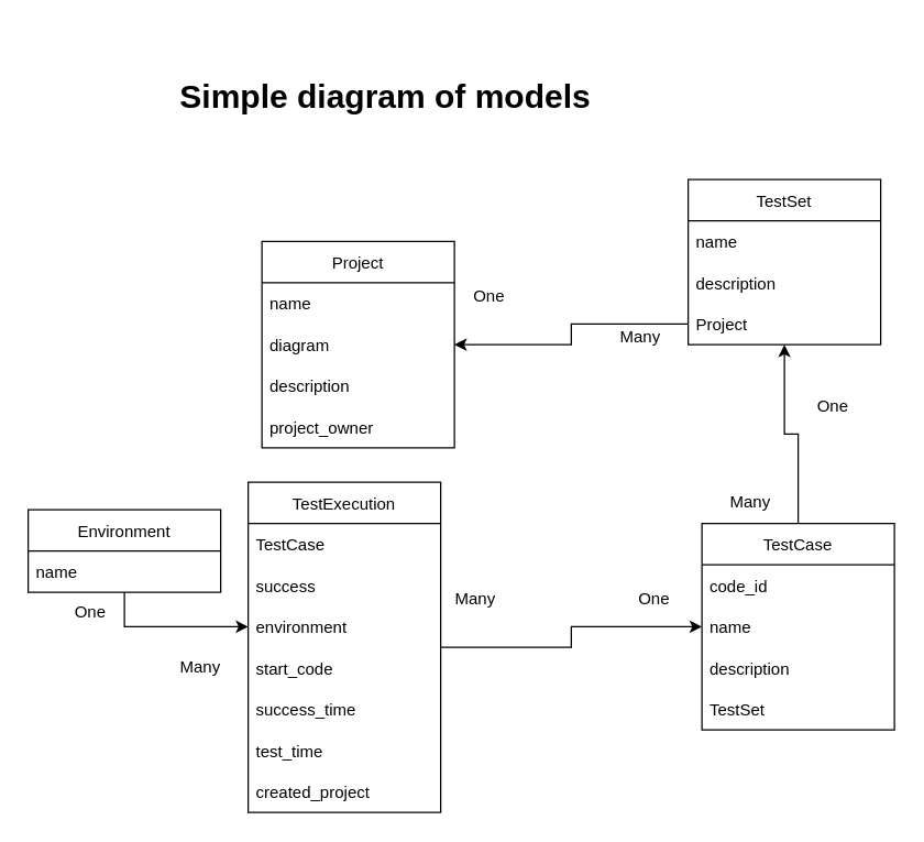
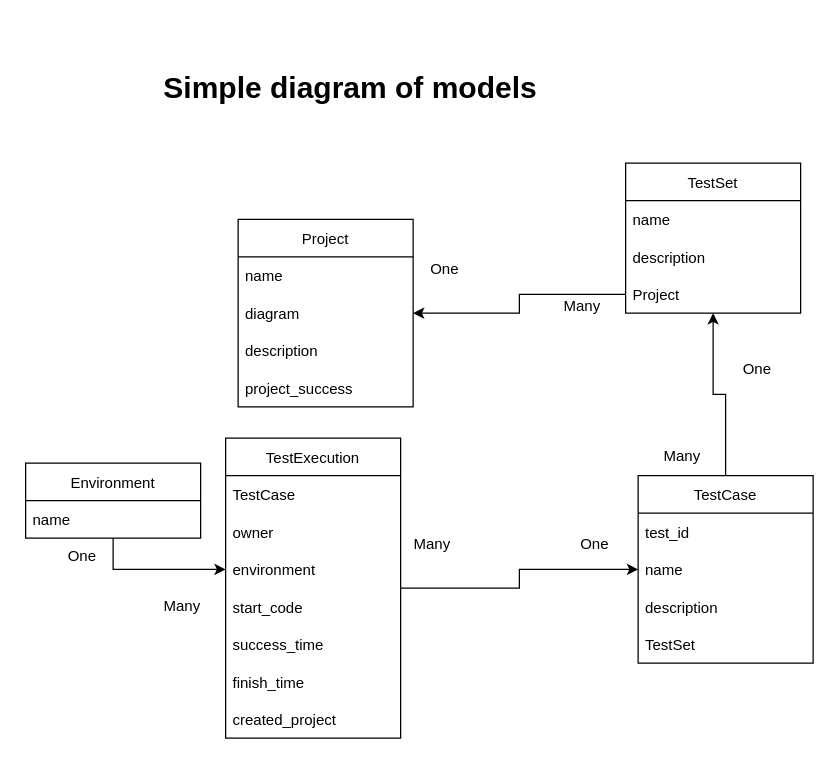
  <mxCell id="0" />
  <mxCell id="1" parent="0" />
  <mxCell id="2" value="Project" style="swimlane;fontStyle=0;childLayout=stackLayout;horizontal=1;startSize=30;horizontalStack=0;resizeParent=1;resizeParentMax=0;resizeLast=0;collapsible=1;marginBottom=0;" vertex="1" parent="1"><mxGeometry x="190" y="175" width="140" height="150" as="geometry" /></mxCell>
  <mxCell id="3" value="name" style="text;strokeColor=none;fillColor=none;align=left;verticalAlign=middle;spacingLeft=4;spacingRight=4;overflow=hidden;points=[[0,0.5],[1,0.5]];portConstraint=eastwest;rotatable=0;" vertex="1" parent="2"><mxGeometry y="30" width="140" height="30" as="geometry" /></mxCell>
  <mxCell id="4" value="diagram" style="text;strokeColor=none;fillColor=none;align=left;verticalAlign=middle;spacingLeft=4;spacingRight=4;overflow=hidden;points=[[0,0.5],[1,0.5]];portConstraint=eastwest;rotatable=0;" vertex="1" parent="2"><mxGeometry y="60" width="140" height="30" as="geometry" /></mxCell>
  <mxCell id="5" value="description    " style="text;strokeColor=none;fillColor=none;align=left;verticalAlign=middle;spacingLeft=4;spacingRight=4;overflow=hidden;points=[[0,0.5],[1,0.5]];portConstraint=eastwest;rotatable=0;" vertex="1" parent="2"><mxGeometry y="90" width="140" height="30" as="geometry" /></mxCell>
- <mxCell id="6" value="project_owner" style="text;strokeColor=none;fillColor=none;align=left;verticalAlign=middle;spacingLeft=4;spacingRight=4;overflow=hidden;points=[[0,0.5],[1,0.5]];portConstraint=eastwest;rotatable=0;" vertex="1" parent="2"><mxGeometry y="120" width="140" height="30" as="geometry" /></mxCell>
+ <mxCell id="6" value="project_success" style="text;strokeColor=none;fillColor=none;align=left;verticalAlign=middle;spacingLeft=4;spacingRight=4;overflow=hidden;points=[[0,0.5],[1,0.5]];portConstraint=eastwest;rotatable=0;" vertex="1" parent="2"><mxGeometry y="120" width="140" height="30" as="geometry" /></mxCell>
  <mxCell id="7" value="&lt;h1&gt;Simple diagram of models&lt;/h1&gt;" style="text;html=1;align=center;verticalAlign=middle;whiteSpace=wrap;rounded=0;perimeterSpacing=0;glass=0;fillColor=none;" vertex="1" parent="1"><mxGeometry x="105" y="20" width="350" height="100" as="geometry" /></mxCell>
  <mxCell id="8" style="edgeStyle=orthogonalEdgeStyle;rounded=0;orthogonalLoop=1;jettySize=auto;html=1;" edge="1" parent="1" source="9" target="18"><mxGeometry relative="1" as="geometry" /></mxCell>
  <mxCell id="9" value="TestExecution" style="swimlane;fontStyle=0;childLayout=stackLayout;horizontal=1;startSize=30;horizontalStack=0;resizeParent=1;resizeParentMax=0;resizeLast=0;collapsible=1;marginBottom=0;" vertex="1" parent="1"><mxGeometry x="180" y="350" width="140" height="240" as="geometry" /></mxCell>
  <mxCell id="10" value="TestCase" style="text;strokeColor=none;fillColor=none;align=left;verticalAlign=middle;spacingLeft=4;spacingRight=4;overflow=hidden;points=[[0,0.5],[1,0.5]];portConstraint=eastwest;rotatable=0;" vertex="1" parent="9"><mxGeometry y="30" width="140" height="30" as="geometry" /></mxCell>
- <mxCell id="11" value="success" style="text;strokeColor=none;fillColor=none;align=left;verticalAlign=middle;spacingLeft=4;spacingRight=4;overflow=hidden;points=[[0,0.5],[1,0.5]];portConstraint=eastwest;rotatable=0;" vertex="1" parent="9"><mxGeometry y="60" width="140" height="30" as="geometry" /></mxCell>
+ <mxCell id="11" value="owner" style="text;strokeColor=none;fillColor=none;align=left;verticalAlign=middle;spacingLeft=4;spacingRight=4;overflow=hidden;points=[[0,0.5],[1,0.5]];portConstraint=eastwest;rotatable=0;" vertex="1" parent="9"><mxGeometry y="60" width="140" height="30" as="geometry" /></mxCell>
  <mxCell id="12" value="environment" style="text;strokeColor=none;fillColor=none;align=left;verticalAlign=middle;spacingLeft=4;spacingRight=4;overflow=hidden;points=[[0,0.5],[1,0.5]];portConstraint=eastwest;rotatable=0;" vertex="1" parent="9"><mxGeometry y="90" width="140" height="30" as="geometry" /></mxCell>
  <mxCell id="13" value="start_code" style="text;strokeColor=none;fillColor=none;align=left;verticalAlign=middle;spacingLeft=4;spacingRight=4;overflow=hidden;points=[[0,0.5],[1,0.5]];portConstraint=eastwest;rotatable=0;" vertex="1" parent="9"><mxGeometry y="120" width="140" height="30" as="geometry" /></mxCell>
  <mxCell id="14" value="success_time" style="text;strokeColor=none;fillColor=none;align=left;verticalAlign=middle;spacingLeft=4;spacingRight=4;overflow=hidden;points=[[0,0.5],[1,0.5]];portConstraint=eastwest;rotatable=0;" vertex="1" parent="9"><mxGeometry y="150" width="140" height="30" as="geometry" /></mxCell>
- <mxCell id="15" value="test_time" style="text;strokeColor=none;fillColor=none;align=left;verticalAlign=middle;spacingLeft=4;spacingRight=4;overflow=hidden;points=[[0,0.5],[1,0.5]];portConstraint=eastwest;rotatable=0;" vertex="1" parent="9"><mxGeometry y="180" width="140" height="30" as="geometry" /></mxCell>
+ <mxCell id="15" value="finish_time" style="text;strokeColor=none;fillColor=none;align=left;verticalAlign=middle;spacingLeft=4;spacingRight=4;overflow=hidden;points=[[0,0.5],[1,0.5]];portConstraint=eastwest;rotatable=0;" vertex="1" parent="9"><mxGeometry y="180" width="140" height="30" as="geometry" /></mxCell>
  <mxCell id="16" value="created_project" style="text;strokeColor=none;fillColor=none;align=left;verticalAlign=middle;spacingLeft=4;spacingRight=4;overflow=hidden;points=[[0,0.5],[1,0.5]];portConstraint=eastwest;rotatable=0;" vertex="1" parent="9"><mxGeometry y="210" width="140" height="30" as="geometry" /></mxCell>
  <mxCell id="17" style="edgeStyle=orthogonalEdgeStyle;rounded=0;orthogonalLoop=1;jettySize=auto;html=1;entryX=0.5;entryY=1;entryDx=0;entryDy=0;" edge="1" parent="1" source="18" target="23"><mxGeometry relative="1" as="geometry" /></mxCell>
  <mxCell id="18" value="TestCase" style="swimlane;fontStyle=0;childLayout=stackLayout;horizontal=1;startSize=30;horizontalStack=0;resizeParent=1;resizeParentMax=0;resizeLast=0;collapsible=1;marginBottom=0;" vertex="1" parent="1"><mxGeometry x="510" y="380" width="140" height="150" as="geometry" /></mxCell>
- <mxCell id="19" value="code_id" style="text;strokeColor=none;fillColor=none;align=left;verticalAlign=middle;spacingLeft=4;spacingRight=4;overflow=hidden;points=[[0,0.5],[1,0.5]];portConstraint=eastwest;rotatable=0;" vertex="1" parent="18"><mxGeometry y="30" width="140" height="30" as="geometry" /></mxCell>
+ <mxCell id="19" value="test_id" style="text;strokeColor=none;fillColor=none;align=left;verticalAlign=middle;spacingLeft=4;spacingRight=4;overflow=hidden;points=[[0,0.5],[1,0.5]];portConstraint=eastwest;rotatable=0;" vertex="1" parent="18"><mxGeometry y="30" width="140" height="30" as="geometry" /></mxCell>
  <mxCell id="20" value="name" style="text;strokeColor=none;fillColor=none;align=left;verticalAlign=middle;spacingLeft=4;spacingRight=4;overflow=hidden;points=[[0,0.5],[1,0.5]];portConstraint=eastwest;rotatable=0;" vertex="1" parent="18"><mxGeometry y="60" width="140" height="30" as="geometry" /></mxCell>
  <mxCell id="21" value="description" style="text;strokeColor=none;fillColor=none;align=left;verticalAlign=middle;spacingLeft=4;spacingRight=4;overflow=hidden;points=[[0,0.5],[1,0.5]];portConstraint=eastwest;rotatable=0;" vertex="1" parent="18"><mxGeometry y="90" width="140" height="30" as="geometry" /></mxCell>
  <mxCell id="22" value="TestSet" style="text;strokeColor=none;fillColor=none;align=left;verticalAlign=middle;spacingLeft=4;spacingRight=4;overflow=hidden;points=[[0,0.5],[1,0.5]];portConstraint=eastwest;rotatable=0;" vertex="1" parent="18"><mxGeometry y="120" width="140" height="30" as="geometry" /></mxCell>
  <mxCell id="23" value="TestSet" style="swimlane;fontStyle=0;childLayout=stackLayout;horizontal=1;startSize=30;horizontalStack=0;resizeParent=1;resizeParentMax=0;resizeLast=0;collapsible=1;marginBottom=0;" vertex="1" parent="1"><mxGeometry x="500" y="130" width="140" height="120" as="geometry" /></mxCell>
  <mxCell id="24" value="name" style="text;strokeColor=none;fillColor=none;align=left;verticalAlign=middle;spacingLeft=4;spacingRight=4;overflow=hidden;points=[[0,0.5],[1,0.5]];portConstraint=eastwest;rotatable=0;" vertex="1" parent="23"><mxGeometry y="30" width="140" height="30" as="geometry" /></mxCell>
  <mxCell id="25" value="description    " style="text;strokeColor=none;fillColor=none;align=left;verticalAlign=middle;spacingLeft=4;spacingRight=4;overflow=hidden;points=[[0,0.5],[1,0.5]];portConstraint=eastwest;rotatable=0;" vertex="1" parent="23"><mxGeometry y="60" width="140" height="30" as="geometry" /></mxCell>
  <mxCell id="26" value="Project" style="text;strokeColor=none;fillColor=none;align=left;verticalAlign=middle;spacingLeft=4;spacingRight=4;overflow=hidden;points=[[0,0.5],[1,0.5]];portConstraint=eastwest;rotatable=0;" vertex="1" parent="23"><mxGeometry y="90" width="140" height="30" as="geometry" /></mxCell>
  <mxCell id="27" value="One" style="text;html=1;align=center;verticalAlign=middle;resizable=0;points=[];autosize=1;strokeColor=none;fillColor=none;" vertex="1" parent="1"><mxGeometry x="450" y="420" width="50" height="30" as="geometry" /></mxCell>
  <mxCell id="28" value="Many" style="text;html=1;align=center;verticalAlign=middle;resizable=0;points=[];autosize=1;strokeColor=none;fillColor=none;" vertex="1" parent="1"><mxGeometry x="320" y="420" width="50" height="30" as="geometry" /></mxCell>
  <mxCell id="29" style="edgeStyle=orthogonalEdgeStyle;rounded=0;orthogonalLoop=1;jettySize=auto;html=1;entryX=1;entryY=0.5;entryDx=0;entryDy=0;" edge="1" parent="1" source="26" target="2"><mxGeometry relative="1" as="geometry" /></mxCell>
  <mxCell id="30" value="Many" style="text;html=1;align=center;verticalAlign=middle;resizable=0;points=[];autosize=1;strokeColor=none;fillColor=none;" vertex="1" parent="1"><mxGeometry x="520" y="350" width="50" height="30" as="geometry" /></mxCell>
  <mxCell id="31" value="One" style="text;html=1;align=center;verticalAlign=middle;resizable=0;points=[];autosize=1;strokeColor=none;fillColor=none;" vertex="1" parent="1"><mxGeometry x="580" y="280" width="50" height="30" as="geometry" /></mxCell>
  <mxCell id="32" value="Many" style="text;html=1;align=center;verticalAlign=middle;resizable=0;points=[];autosize=1;strokeColor=none;fillColor=none;" vertex="1" parent="1"><mxGeometry x="440" y="230" width="50" height="30" as="geometry" /></mxCell>
  <mxCell id="33" value="One" style="text;html=1;align=center;verticalAlign=middle;resizable=0;points=[];autosize=1;strokeColor=none;fillColor=none;" vertex="1" parent="1"><mxGeometry x="330" y="200" width="50" height="30" as="geometry" /></mxCell>
  <mxCell id="34" style="edgeStyle=orthogonalEdgeStyle;rounded=0;orthogonalLoop=1;jettySize=auto;html=1;" edge="1" parent="1" source="35" target="12"><mxGeometry relative="1" as="geometry" /></mxCell>
  <mxCell id="35" value="Environment" style="swimlane;fontStyle=0;childLayout=stackLayout;horizontal=1;startSize=30;horizontalStack=0;resizeParent=1;resizeParentMax=0;resizeLast=0;collapsible=1;marginBottom=0;" vertex="1" parent="1"><mxGeometry x="20" y="370" width="140" height="60" as="geometry" /></mxCell>
  <mxCell id="36" value="name" style="text;strokeColor=none;fillColor=none;align=left;verticalAlign=middle;spacingLeft=4;spacingRight=4;overflow=hidden;points=[[0,0.5],[1,0.5]];portConstraint=eastwest;rotatable=0;" vertex="1" parent="35"><mxGeometry y="30" width="140" height="30" as="geometry" /></mxCell>
  <mxCell id="37" value="One" style="text;html=1;align=center;verticalAlign=middle;resizable=0;points=[];autosize=1;strokeColor=none;fillColor=none;" vertex="1" parent="1"><mxGeometry x="40" y="430" width="50" height="30" as="geometry" /></mxCell>
  <mxCell id="38" value="Many" style="text;html=1;align=center;verticalAlign=middle;resizable=0;points=[];autosize=1;strokeColor=none;fillColor=none;" vertex="1" parent="1"><mxGeometry x="120" y="470" width="50" height="30" as="geometry" /></mxCell>
